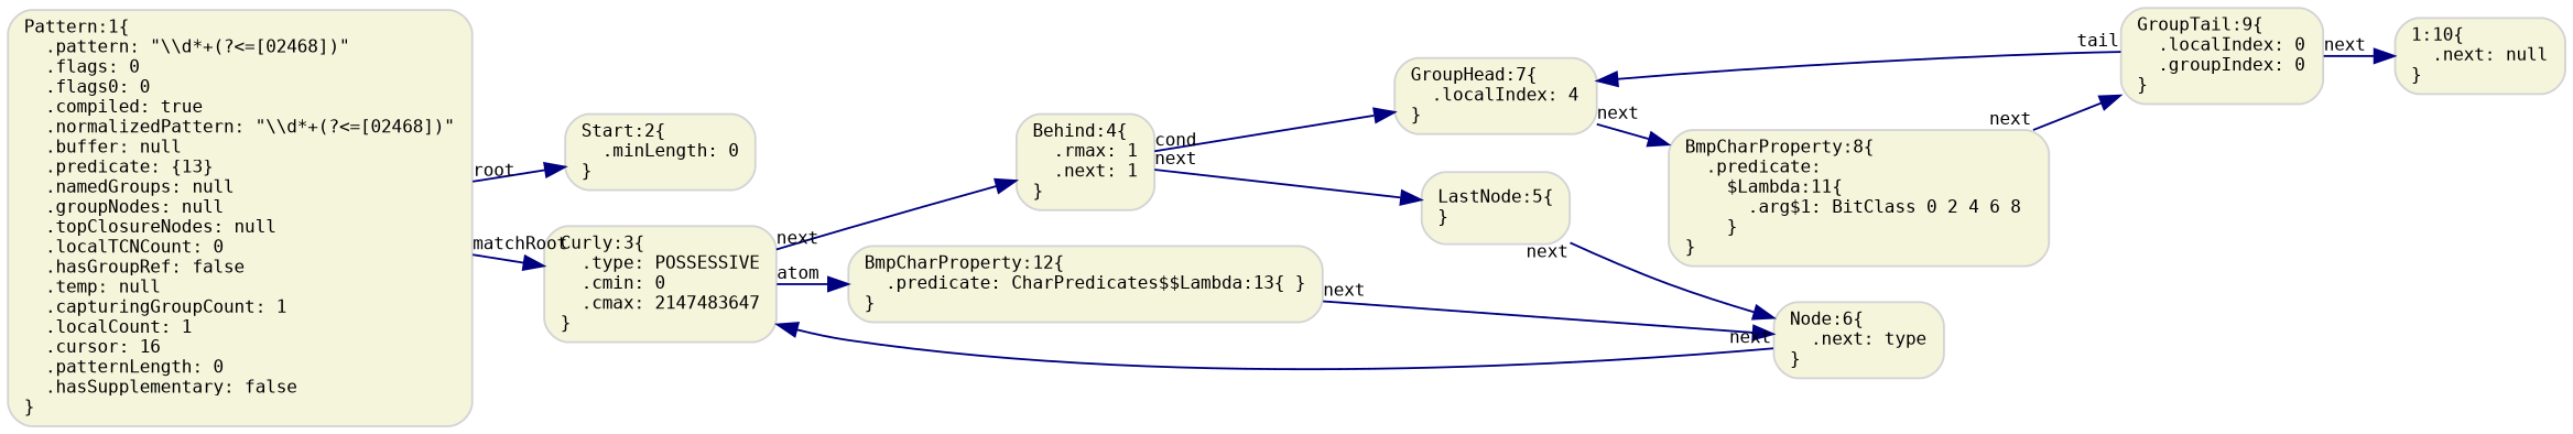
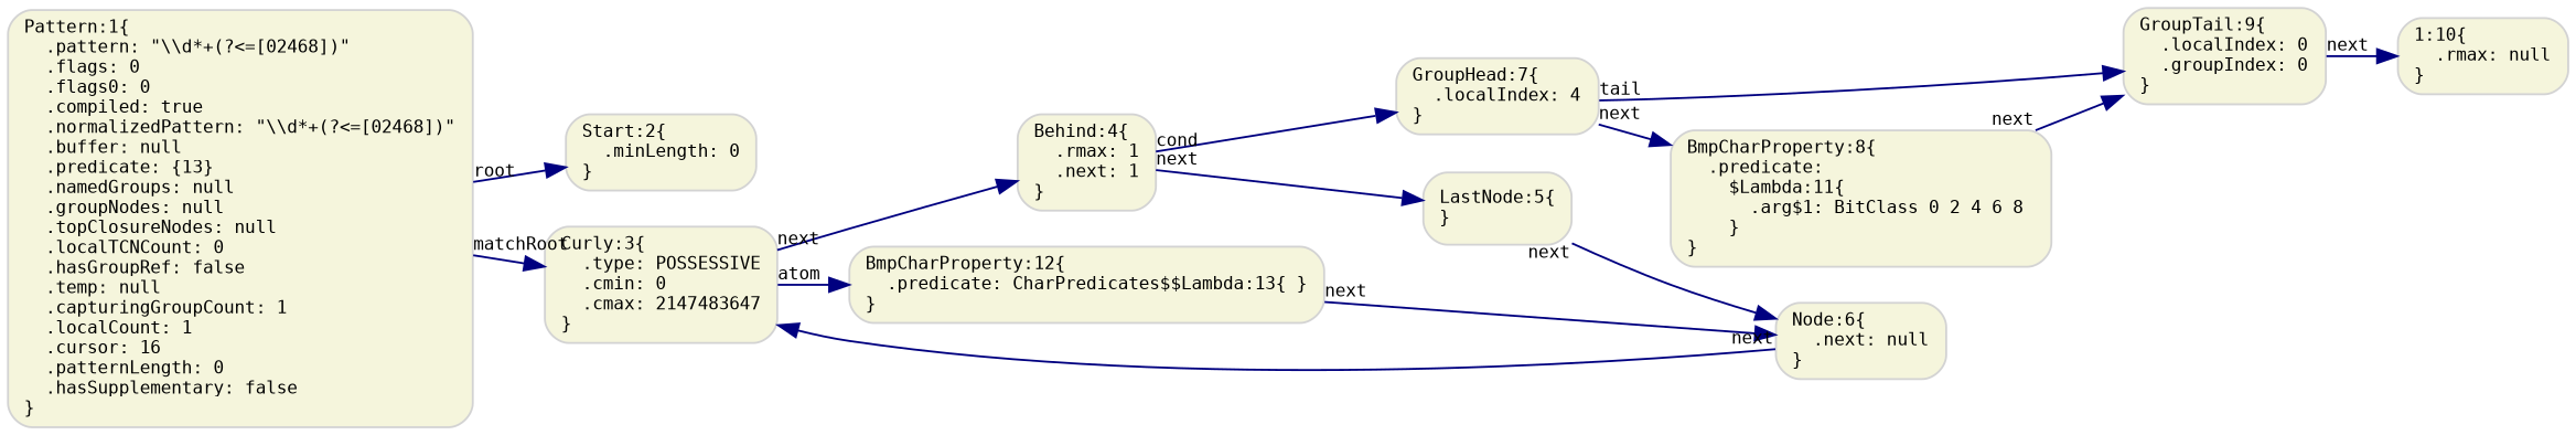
  digraph {
    fontname=Monospace
    fontsize=11
    rankdir=LR
    node [color=LightGray fillcolor=Beige fontname=Monospace fontsize=9 shape=box style="rounded,filled"]
    edge [color=Navy fontname=Monospace fontsize=9 taillabel=next]
    n1 [label="Pattern:1\{\l  .pattern: \"\\\\d*+(?<=[02468])\"\l  .flags: 0\l  .flags0: 0\l  .compiled: true\l  .normalizedPattern: \"\\\\d*+(?<=[02468])\"\l  .buffer: null\l  .predicate: \{13\}\l  .namedGroups: null\l  .groupNodes: null\l  .topClosureNodes: null\l  .localTCNCount: 0\l  .hasGroupRef: false\l  .temp: null\l  .capturingGroupCount: 1\l  .localCount: 1\l  .cursor: 16\l  .patternLength: 0\l  .hasSupplementary: false\l\}\l"]
    n2 [label="Start:2\{\l  .minLength: 0\l\}\l"]
    n3 [label="Curly:3\{\l  .type: POSSESSIVE\l  .cmin: 0\l  .cmax: 2147483647\l\}\l"]
    n4 [label="Behind:4\{\l  .rmax: 1\l  .next: 1\l\}\l"]
    n5 [label="BmpCharProperty:12\{\l  .predicate: CharPredicates$$Lambda:13\{ \}\l\}\l"]
    n6 [label="LastNode:5\{\l\}\l"]
    n7 [label="GroupHead:7\{\l  .localIndex: 4\l\}\l"]
-   n8 [label="Node:6\{\l  .next: type\l\}\l"]
+   n8 [label="Node:6\{\l  .next: null\l\}\l"]
    n9 [label="BmpCharProperty:8\{\l  .predicate:\l    $Lambda:11\{\l      .arg$1: BitClass 0 2 4 6 8 \l    \}\l\}\l"]
    n10 [label="GroupTail:9\{\l  .localIndex: 0\l  .groupIndex: 0\l\}\l"]
-   n11 [label="1:10\{\l  .next: null\l\}\l"]
+   n11 [label="1:10\{\l  .rmax: null\l\}\l"]
    n1 -> n2 [taillabel=root]
    n1 -> n3 [taillabel=matchRoot]
    n3 -> n4
    n3 -> n5 [taillabel=atom]
    n4 -> n6
    n4 -> n7 [taillabel=cond]
    n5 -> n8
    n6 -> n8
    n7 -> n9
-   n10 -> n7 [taillabel=tail]
+   n7 -> n10 [taillabel=tail]
    n8 -> n3
    n9 -> n10
    n10 -> n11
  }
